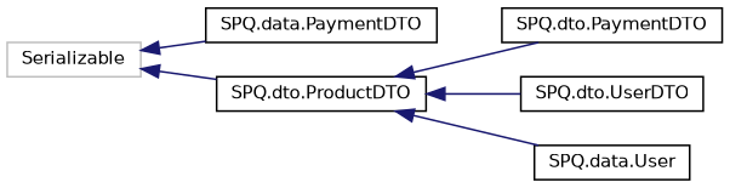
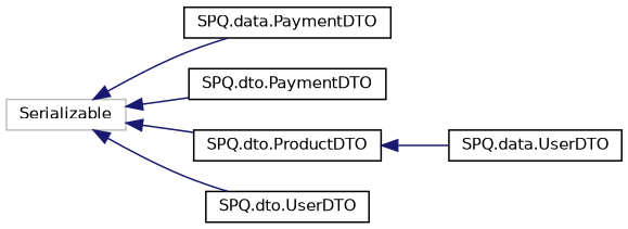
  digraph {
    rankdir=LR
    node [color=black fillcolor=white fontname=Helvetica fontsize=10 shape=record style=filled]
    edge [color=midnightblue dir=back fontname=Helvetica fontsize=10 labelfontname=Helvetica labelfontsize=10 style=solid]
    n1 [color=grey75 height=0.2 label=Serializable width=0.4]
    n2 [height=0.2 label="SPQ.data.PaymentDTO" width=0.4]
    n3 [height=0.2 label="SPQ.dto.PaymentDTO" width=0.4]
    n4 [height=0.2 label="SPQ.dto.ProductDTO" width=0.4]
    n5 [height=0.2 label="SPQ.dto.UserDTO" width=0.4]
-   n6 [height=0.2 label="SPQ.data.User" width=0.4]
+   n6 [height=0.2 label="SPQ.data.UserDTO" width=0.4]
    n1 -> n2
-   n4 -> n3
+   n1 -> n3
    n1 -> n4
-   n4 -> n5
+   n1 -> n5
    n4 -> n6
  }
